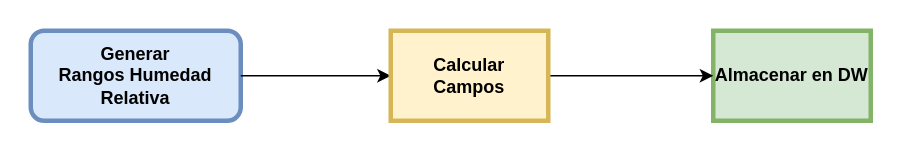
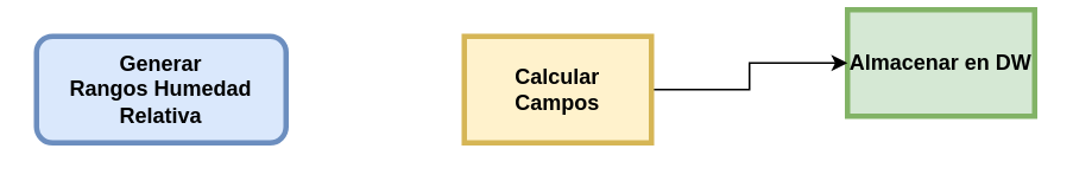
  <mxCell id="0" />
  <mxCell id="1" parent="0" />
  <mxCell id="2" value="Generar&#10;Rangos Humedad Relativa" style="whiteSpace=wrap;align=center;verticalAlign=middle;fontStyle=1;strokeWidth=3;fillColor=#dae8fc;strokeColor=#6c8ebf;rounded=1;" parent="1" vertex="1"><mxGeometry x="20" y="20" width="140" height="60" as="geometry" /></mxCell>
- <mxCell id="3" value="Almacenar en DW" style="whiteSpace=wrap;align=center;verticalAlign=middle;fontStyle=1;strokeWidth=3;fillColor=#d5e8d4;strokeColor=#82b366;" parent="1" vertex="1"><mxGeometry x="475" y="20" width="105" height="60" as="geometry" /></mxCell>
- <mxCell id="4" style="edgeStyle=orthogonalEdgeStyle;rounded=0;orthogonalLoop=1;jettySize=auto;html=1;exitX=1;exitY=0.5;exitDx=0;exitDy=0;entryX=0;entryY=0.5;entryDx=0;entryDy=0;" parent="1" source="2" target="6" edge="1"><mxGeometry relative="1" as="geometry"><mxPoint x="290" y="50" as="sourcePoint" /></mxGeometry></mxCell>
+ <mxCell id="3" value="Almacenar en DW" style="whiteSpace=wrap;align=center;verticalAlign=middle;fontStyle=1;strokeWidth=3;fillColor=#d5e8d4;strokeColor=#82b366;" parent="1" vertex="1"><mxGeometry x="475" y="5" width="105" height="60" as="geometry" /></mxCell>
  <mxCell id="5" style="edgeStyle=orthogonalEdgeStyle;rounded=0;orthogonalLoop=1;jettySize=auto;html=1;exitX=1;exitY=0.5;exitDx=0;exitDy=0;entryX=0;entryY=0.5;entryDx=0;entryDy=0;" parent="1" source="6" target="3" edge="1"><mxGeometry relative="1" as="geometry" /></mxCell>
  <mxCell id="6" value="Calcular&#10;Campos" style="whiteSpace=wrap;align=center;verticalAlign=middle;fontStyle=1;strokeWidth=3;fillColor=#fff2cc;strokeColor=#d6b656;" parent="1" vertex="1"><mxGeometry x="260" y="20" width="105" height="60" as="geometry" /></mxCell>
